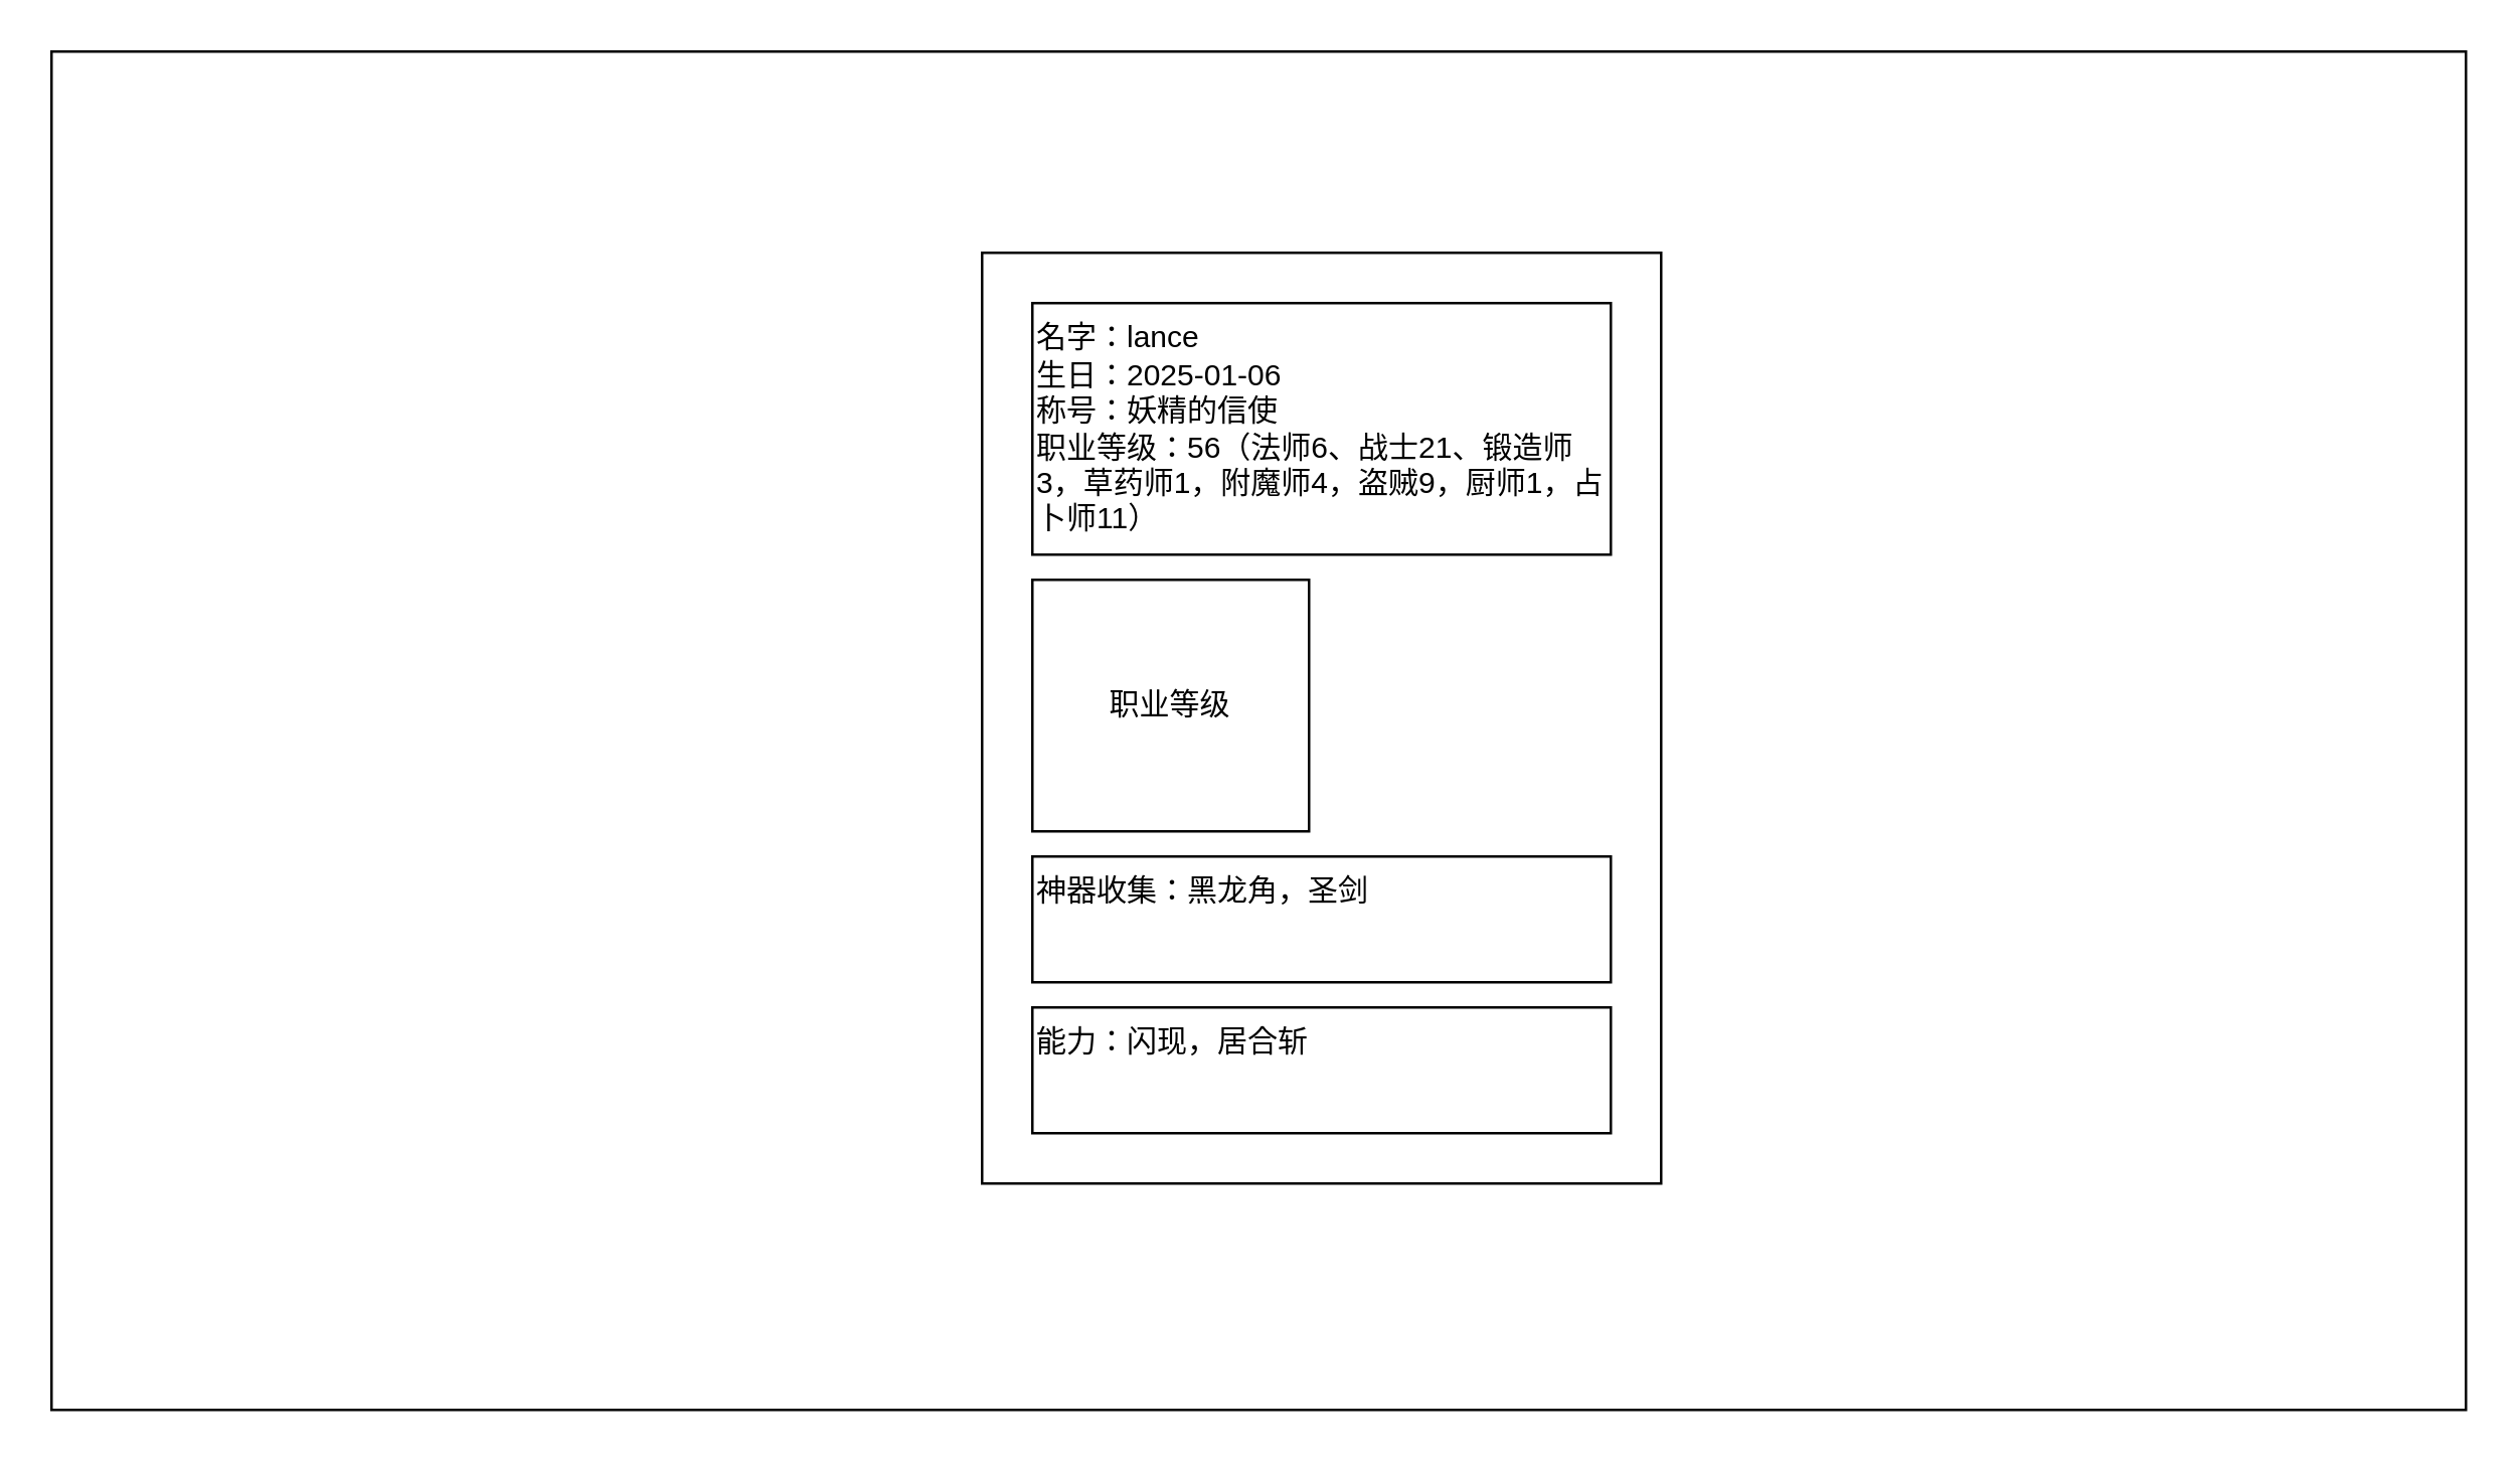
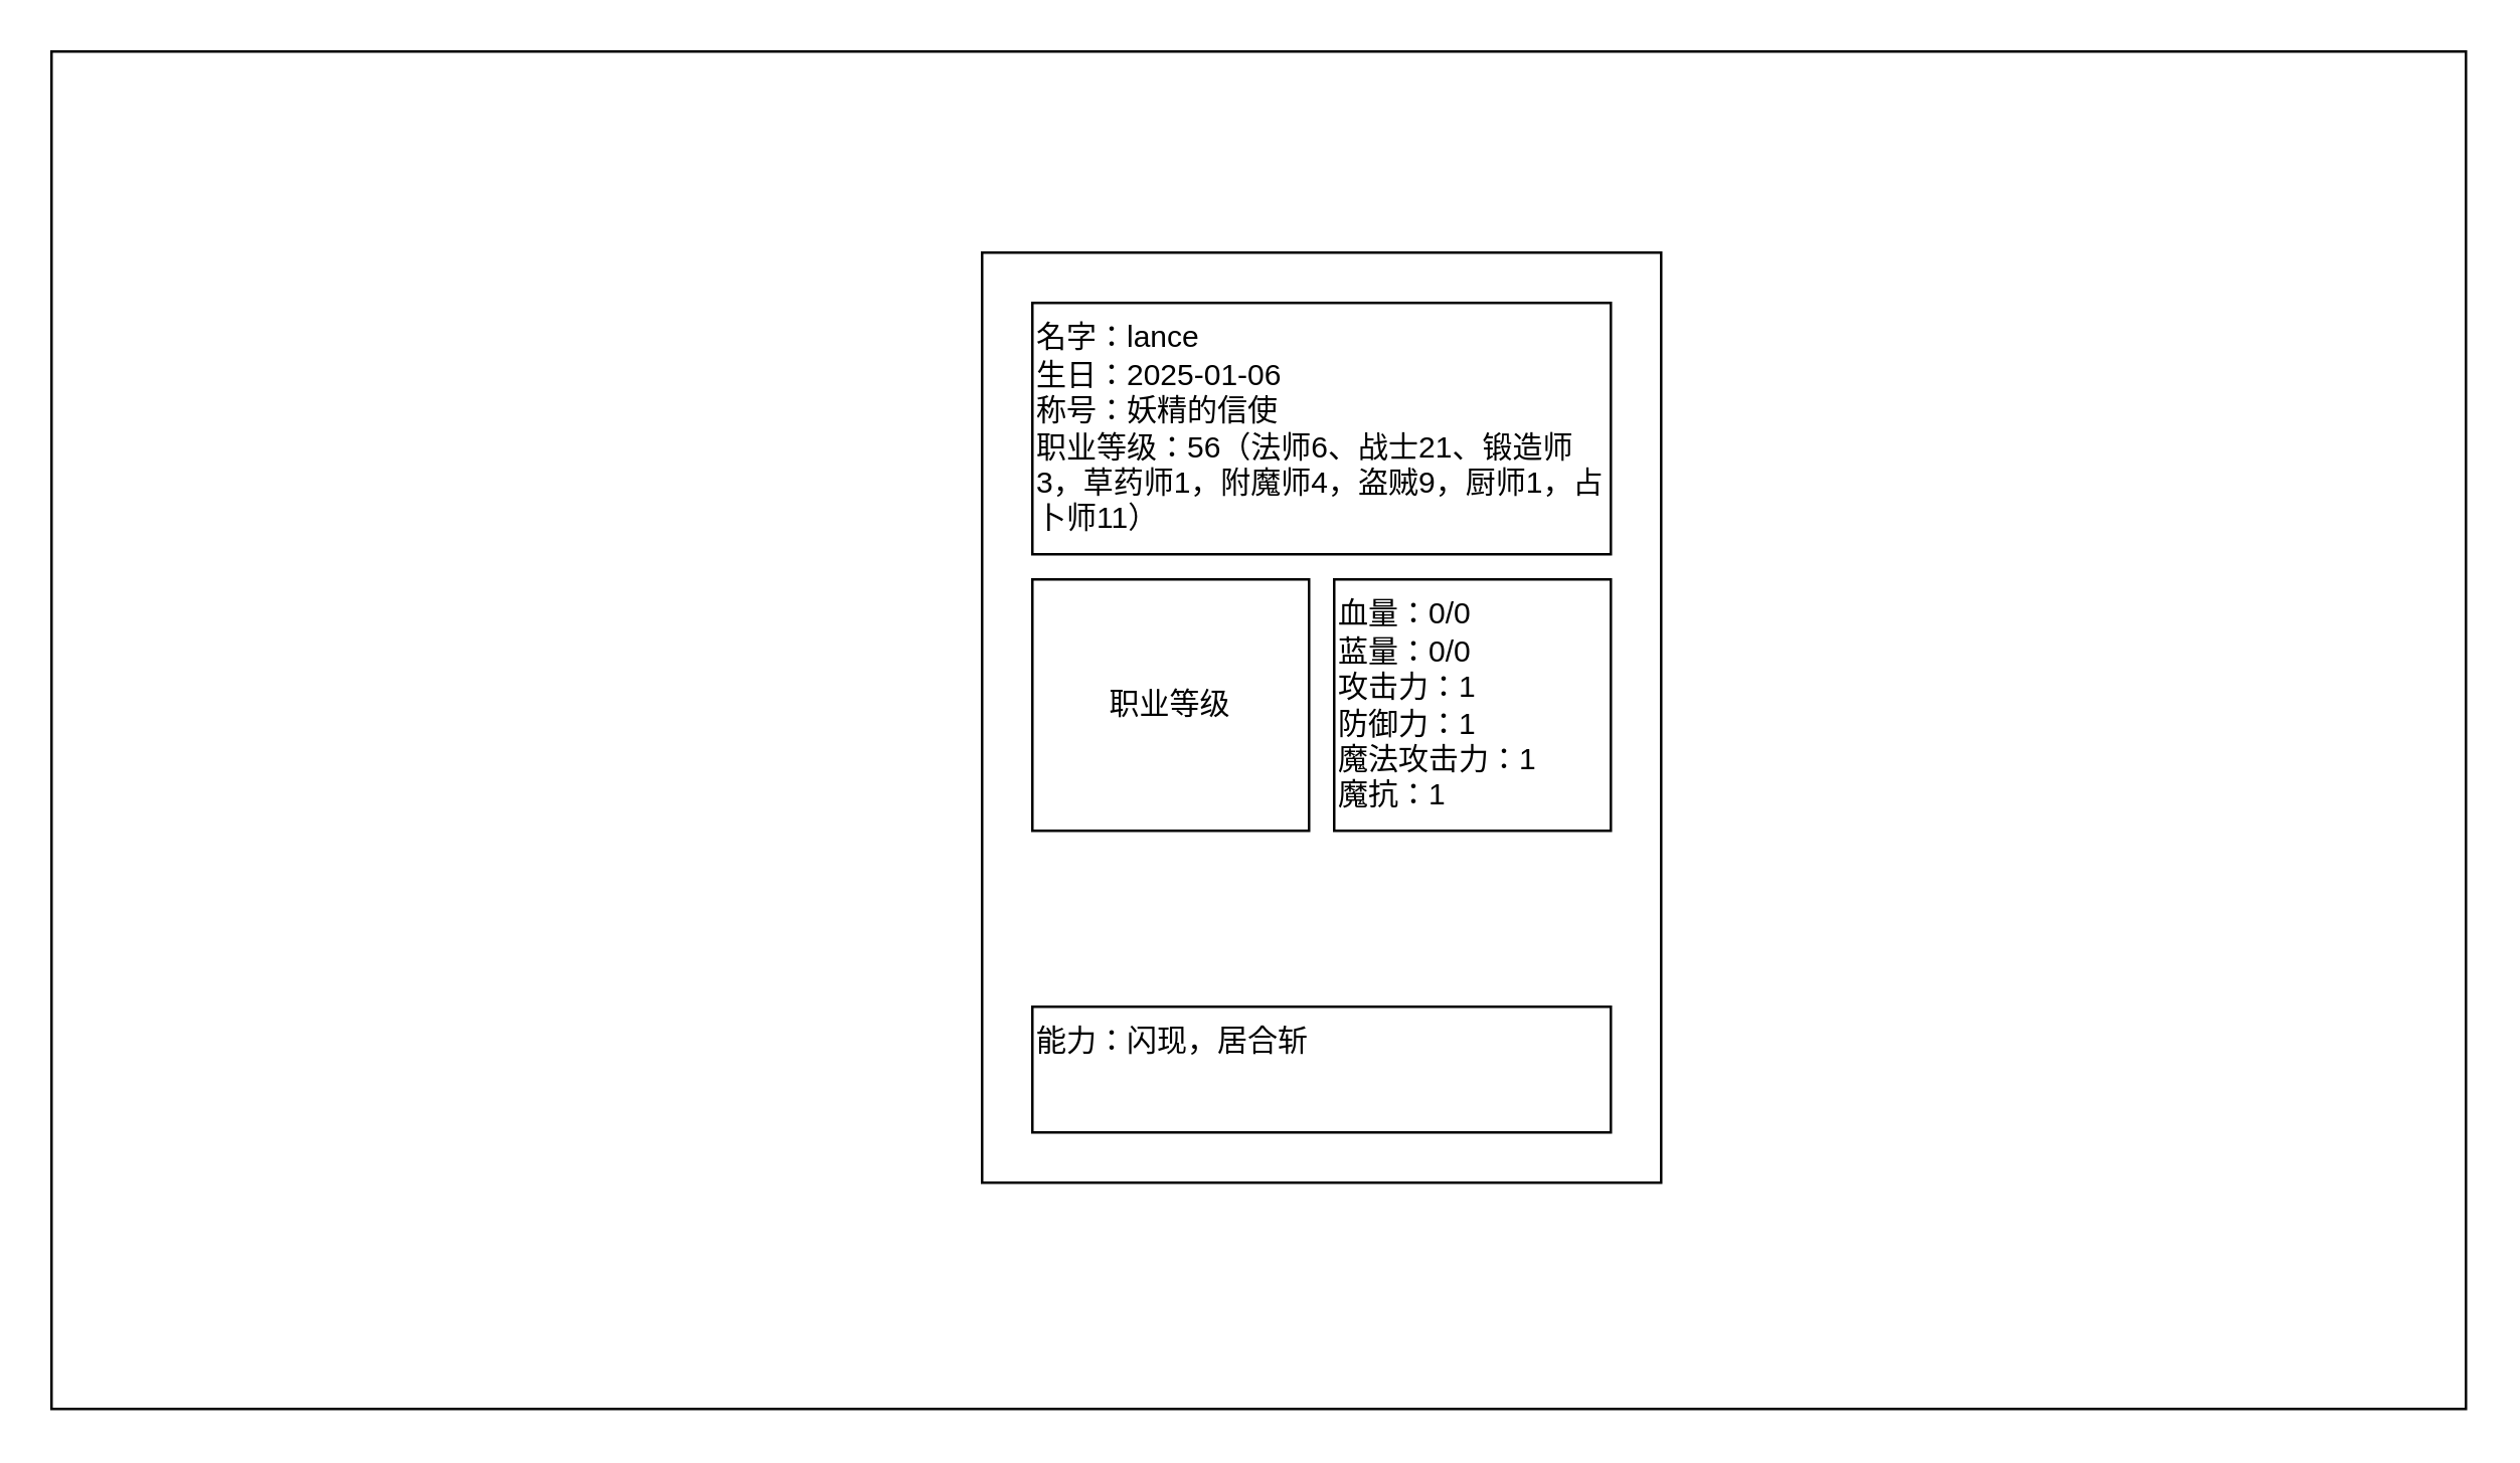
  <mxCell id="0" />
  <mxCell id="1" parent="0" />
  <mxCell id="2" value="" style="rounded=0;whiteSpace=wrap;html=1;fillColor=none;movable=0;resizable=0;rotatable=0;deletable=0;editable=0;locked=1;connectable=0;" parent="1" vertex="1"><mxGeometry x="20" y="20" width="960" height="540" as="geometry" /></mxCell>
  <mxCell id="3" value="" style="rounded=0;whiteSpace=wrap;html=1;fillColor=none;" parent="1" vertex="1"><mxGeometry x="390" y="100" width="270" height="370" as="geometry" /></mxCell>
  <mxCell id="4" value="名字：lance&lt;div&gt;生日：2025-01-06&lt;br&gt;&lt;div&gt;称号：妖精的信使&lt;/div&gt;&lt;div&gt;职业等级：56（法师6、战士21、锻造师3，草药师1，附魔师4，盗贼9，厨师1，占卜师11）&lt;/div&gt;&lt;/div&gt;" style="rounded=0;whiteSpace=wrap;html=1;fillColor=none;align=left;glass=0;" parent="1" vertex="1"><mxGeometry x="410" y="120" width="230" height="100" as="geometry" /></mxCell>
- <mxCell id="6" value="神器收集：黑龙角，圣剑" style="rounded=0;whiteSpace=wrap;html=1;fillColor=none;align=left;labelPosition=center;verticalLabelPosition=middle;verticalAlign=top;" parent="1" vertex="1"><mxGeometry x="410" y="340" width="230" height="50" as="geometry" /></mxCell>
+ <mxCell id="5" value="血量：0/0&lt;div&gt;蓝量：0/0&lt;/div&gt;&lt;div&gt;攻击力：1&lt;/div&gt;&lt;div&gt;防御力：1&lt;/div&gt;&lt;div&gt;魔法攻击力：1&lt;/div&gt;&lt;div&gt;魔抗：1&lt;/div&gt;" style="rounded=0;whiteSpace=wrap;html=1;fillColor=none;align=left;" parent="1" vertex="1"><mxGeometry x="530" y="230" width="110" height="100" as="geometry" /></mxCell>
  <mxCell id="7" value="职业等级" style="rounded=0;whiteSpace=wrap;html=1;fillColor=none;align=center;" vertex="1" parent="1"><mxGeometry x="410" y="230" width="110" height="100" as="geometry" /></mxCell>
  <mxCell id="8" value="能力：闪现，居合斩" style="rounded=0;whiteSpace=wrap;html=1;fillColor=none;align=left;labelPosition=center;verticalLabelPosition=middle;verticalAlign=top;" vertex="1" parent="1"><mxGeometry x="410" y="400" width="230" height="50" as="geometry" /></mxCell>
